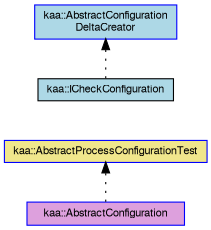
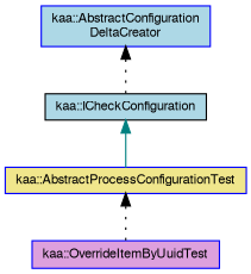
  digraph {
    node [color=blue fillcolor=lightblue fontname=FreeSans fontsize=10 shape=record style=filled]
    edge [color=black dir=back fontname=FreeSans fontsize=10 labelfontname=FreeSans labelfontsize=10 style=dotted]
-   n1 [fillcolor=plum fontcolor=black height=0.2 label="kaa::AbstractConfiguration" width=0.4]
+   n1 [fillcolor=plum fontcolor=black height=0.2 label="kaa::OverrideItemByUuidTest" width=0.4]
    n2 [fillcolor=khaki height=0.2 label="kaa::AbstractProcessConfigurationTest" width=0.4]
    n3 [color=black height=0.2 label="kaa::ICheckConfiguration" width=0.4]
    n4 [height=0.2 label="kaa::AbstractConfiguration\lDeltaCreator" width=0.4]
    n2 -> n1
+   n3 -> n2 [color=teal style=solid]
    n4 -> n3
  }
